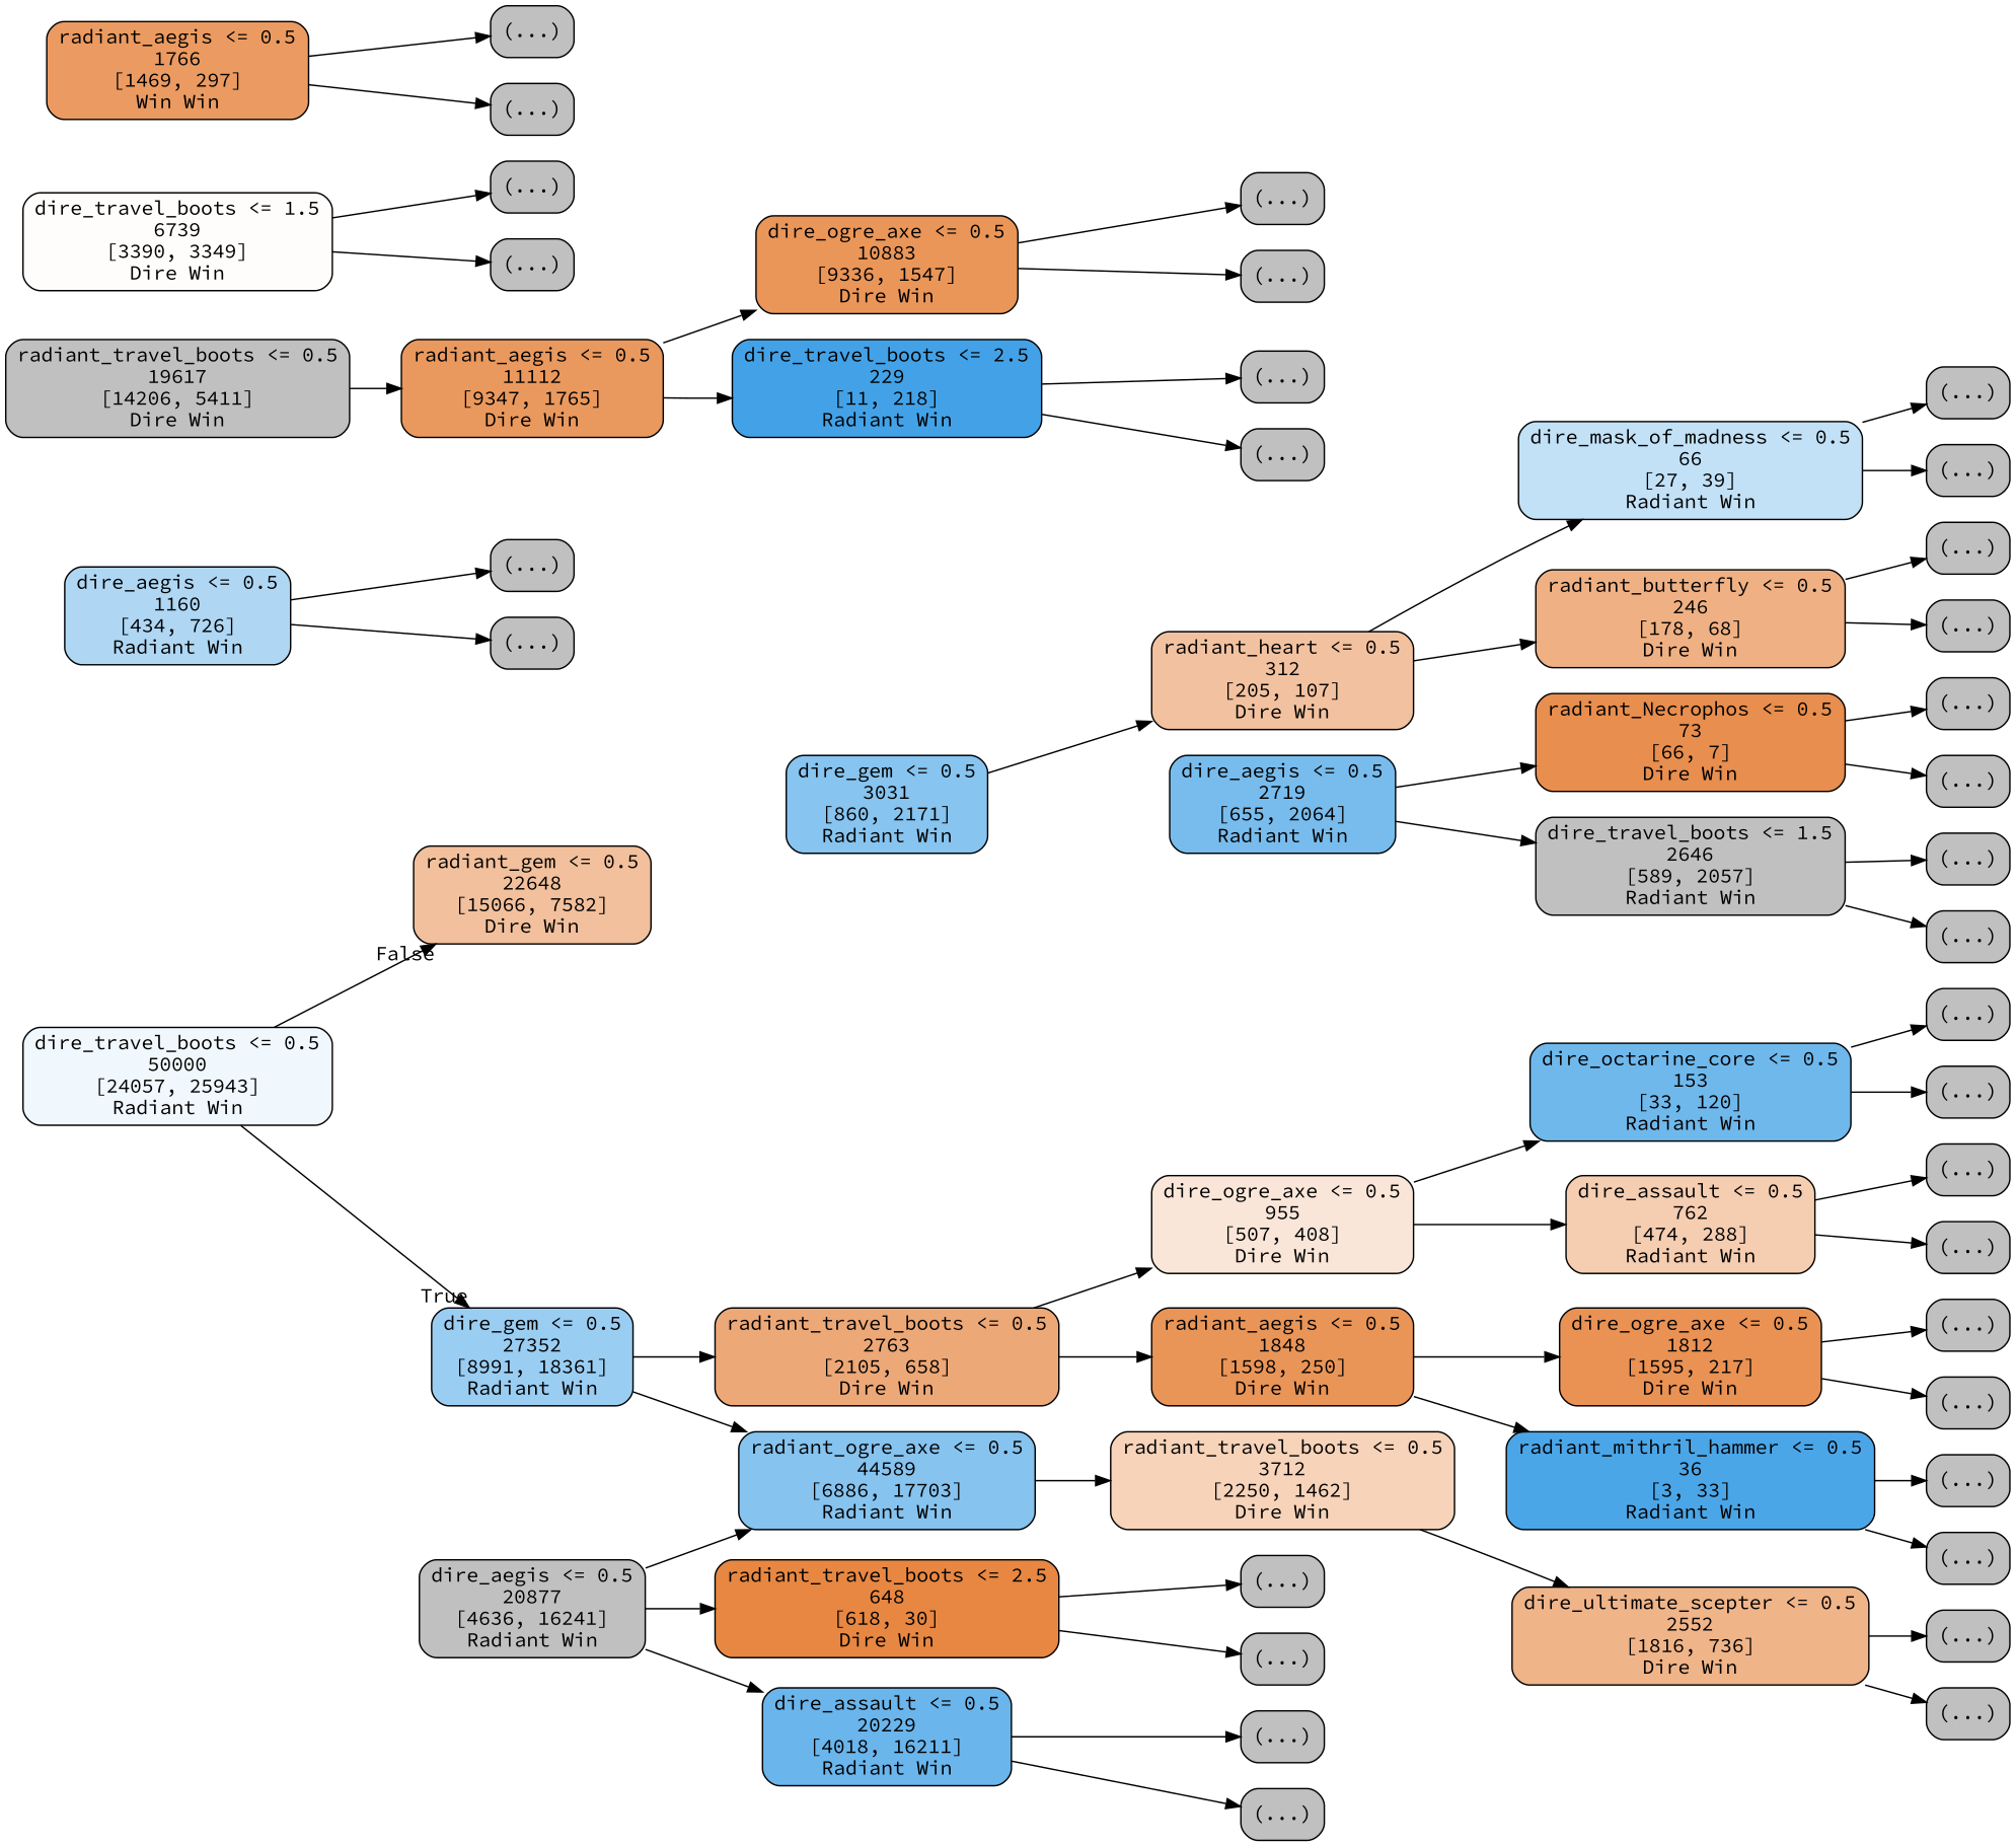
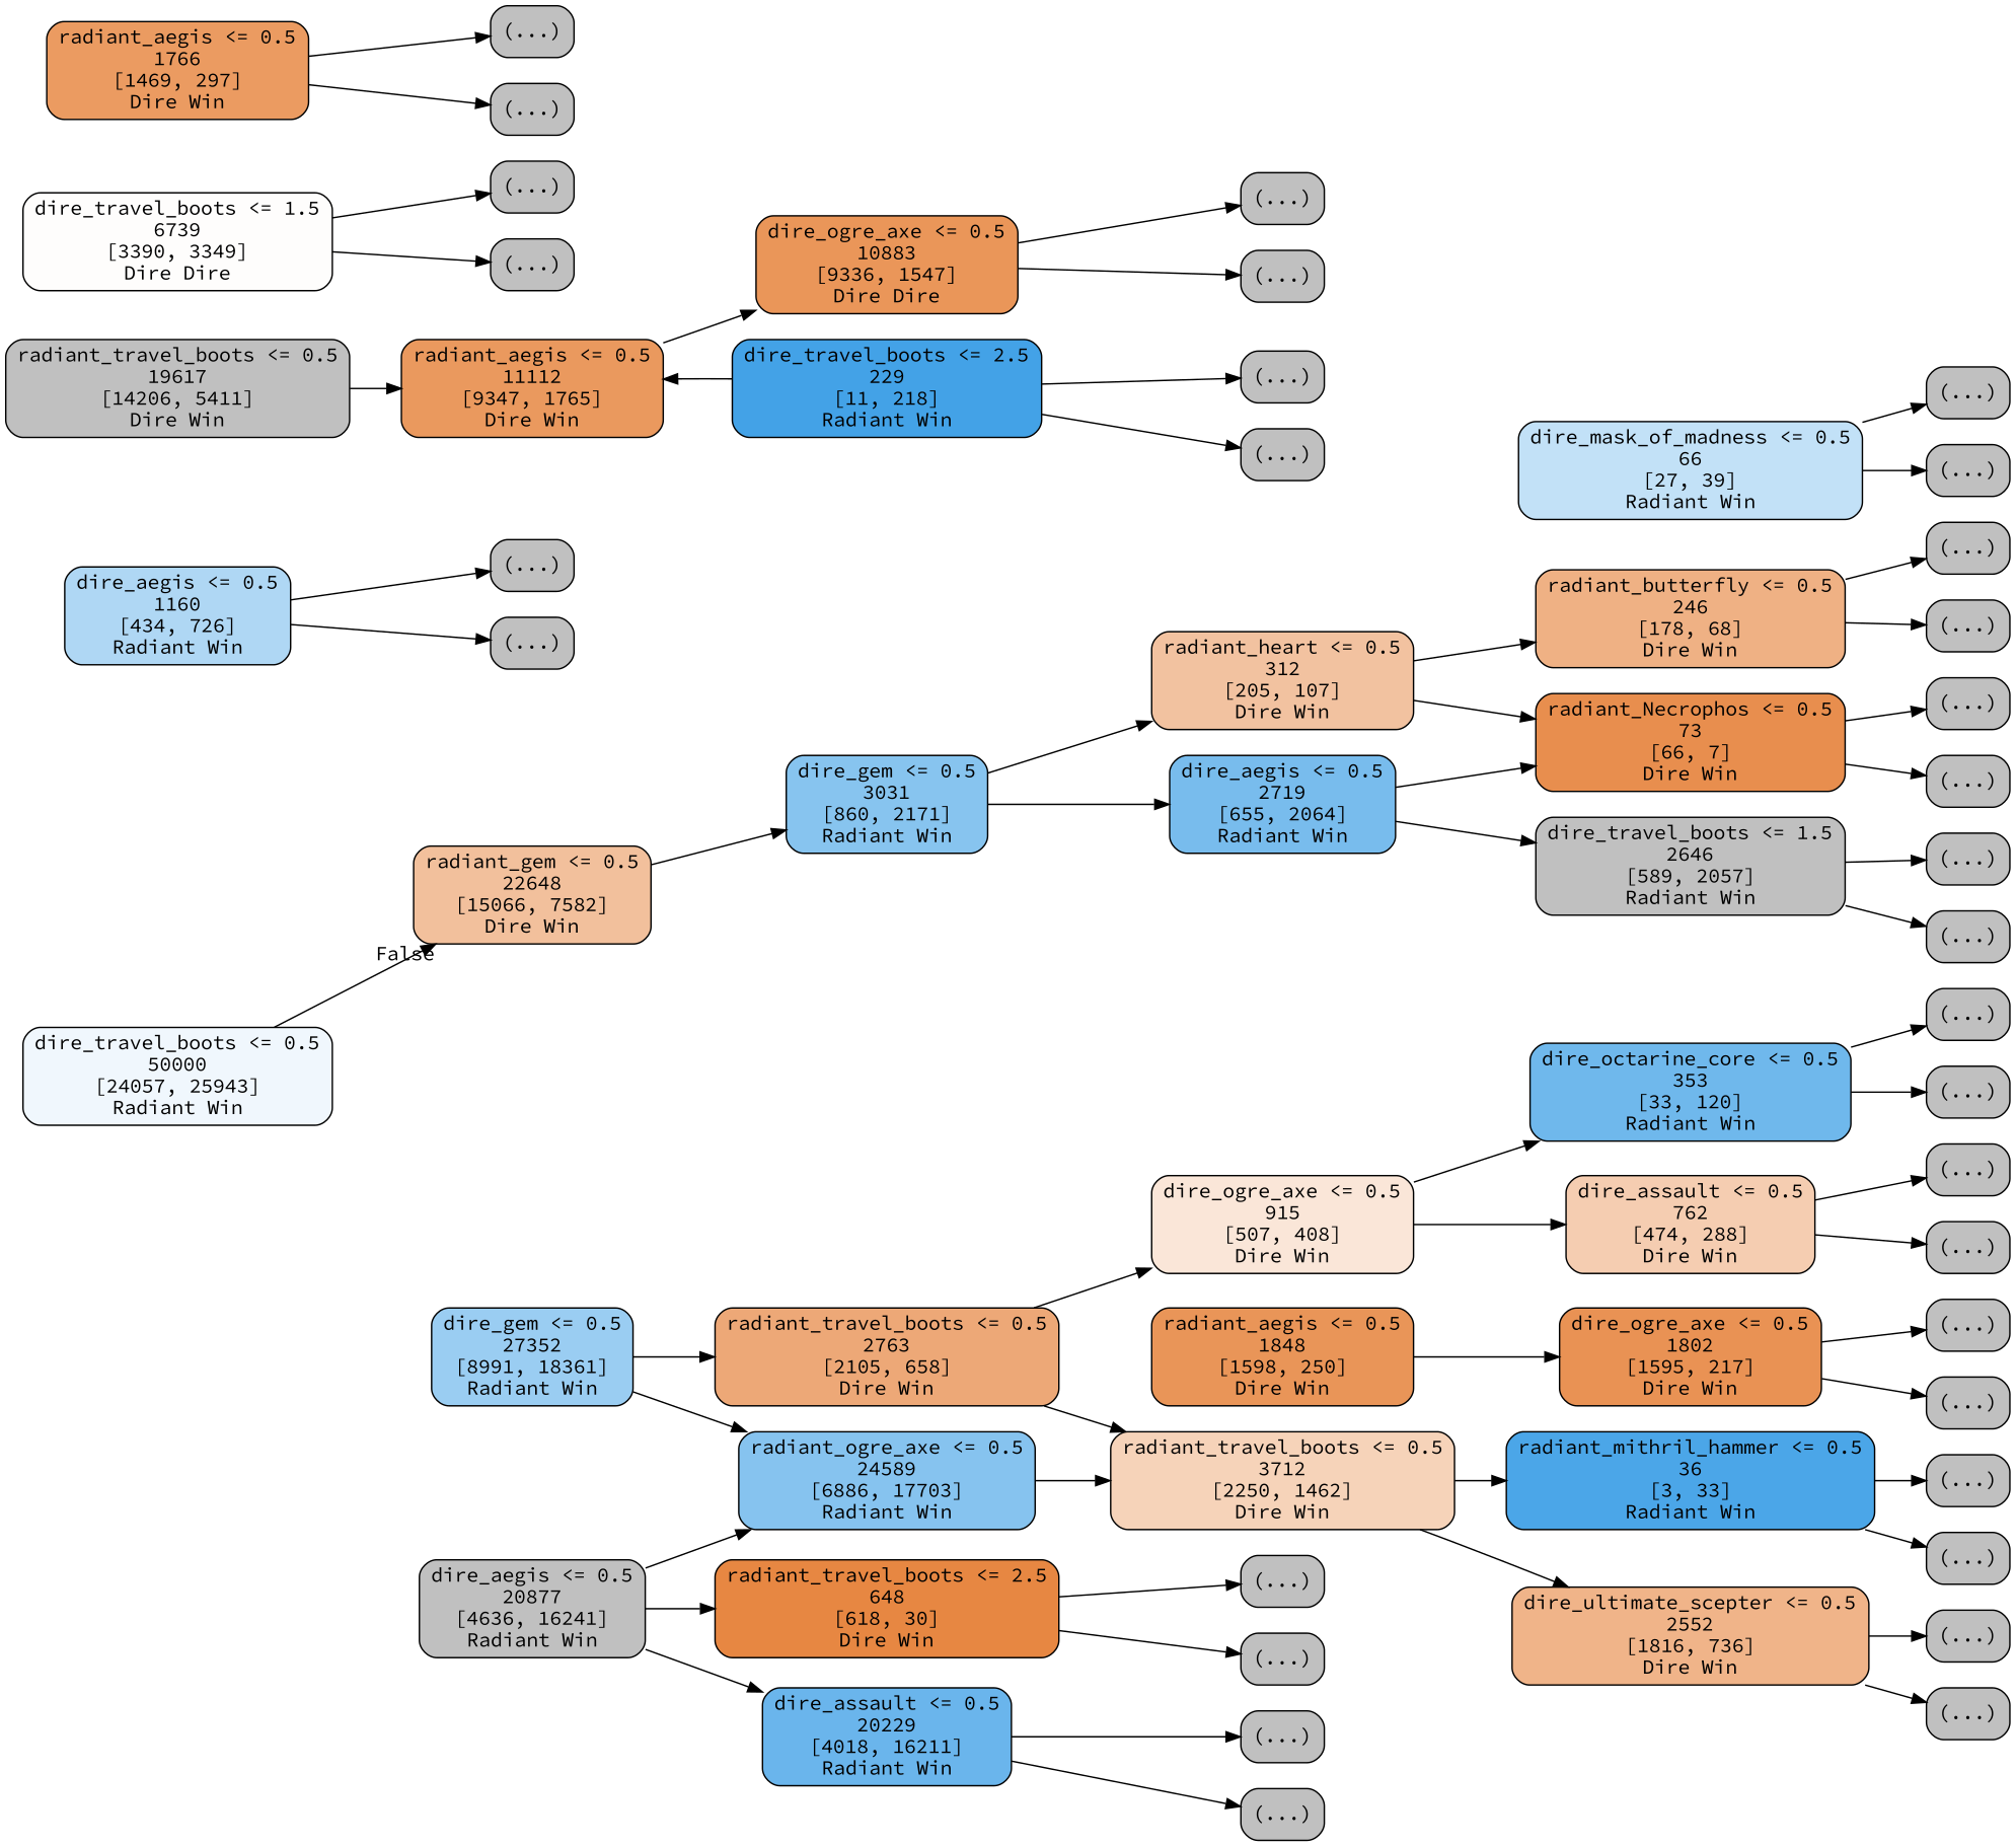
  digraph {
    fontname="Source Code Pro"
    rankdir=LR
    node [color=black fillcolor="#C0C0C0" fontname="Source Code Pro" shape=box style="filled, rounded"]
    edge [fontname="Source Code Pro"]
    n1 [fillcolor="#399de513" label="dire_travel_boots <= 0.5\n50000\n[24057, 25943]\nRadiant Win"]
    n2 [fillcolor="#399de582" label="dire_gem <= 0.5\n27352\n[8991, 18361]\nRadiant Win"]
    n3 [fillcolor="#e581397f" label="radiant_gem <= 0.5\n22648\n[15066, 7582]\nDire Win"]
-   n4 [fillcolor="#399de59c" label="radiant_ogre_axe <= 0.5\n44589\n[6886, 17703]\nRadiant Win"]
+   n4 [fillcolor="#399de59c" label="radiant_ogre_axe <= 0.5\n24589\n[6886, 17703]\nRadiant Win"]
    n5 [fillcolor="#e58139af" label="radiant_travel_boots <= 0.5\n2763\n[2105, 658]\nDire Win"]
    n6 [fillcolor="#399de59a" label="dire_gem <= 0.5\n3031\n[860, 2171]\nRadiant Win"]
    n7 [fillcolor="#e5813959" label="radiant_travel_boots <= 0.5\n3712\n[2250, 1462]\nDire Win"]
    n8 [fillcolor="#e58139d7" label="radiant_aegis <= 0.5\n1848\n[1598, 250]\nDire Win"]
-   n9 [fillcolor="#e5813932" label="dire_ogre_axe <= 0.5\n955\n[507, 408]\nDire Win"]
+   n9 [fillcolor="#e5813932" label="dire_ogre_axe <= 0.5\n915\n[507, 408]\nDire Win"]
    n10 [label="dire_aegis <= 0.5\n20877\n[4636, 16241]\nRadiant Win"]
    n11 [fillcolor="#399de5c0" label="dire_assault <= 0.5\n20229\n[4018, 16211]\nRadiant Win"]
    n12 [fillcolor="#e58139f3" label="radiant_travel_boots <= 2.5\n648\n[618, 30]\nDire Win"]
    n13 [fillcolor="#e5813998" label="dire_ultimate_scepter <= 0.5\n2552\n[1816, 736]\nDire Win"]
    n14 [label="(...)"]
    n15 [label="(...)"]
    n16 [label="(...)"]
    n17 [label="(...)"]
    n18 [label="(...)"]
    n19 [label="(...)"]
    n20 [fillcolor="#399de567" label="dire_aegis <= 0.5\n1160\n[434, 726]\nRadiant Win"]
    n21 [label="(...)"]
    n22 [label="(...)"]
-   n23 [fillcolor="#e58139dc" label="dire_ogre_axe <= 0.5\n1812\n[1595, 217]\nDire Win"]
+   n23 [fillcolor="#e58139dc" label="dire_ogre_axe <= 0.5\n1802\n[1595, 217]\nDire Win"]
    n24 [fillcolor="#399de5e8" label="radiant_mithril_hammer <= 0.5\n36\n[3, 33]\nRadiant Win"]
-   n25 [fillcolor="#e5813964" label="dire_assault <= 0.5\n762\n[474, 288]\nRadiant Win"]
-   n26 [fillcolor="#399de5b9" label="dire_octarine_core <= 0.5\n153\n[33, 120]\nRadiant Win"]
+   n25 [fillcolor="#e5813964" label="dire_assault <= 0.5\n762\n[474, 288]\nDire Win"]
+   n26 [fillcolor="#399de5b9" label="dire_octarine_core <= 0.5\n353\n[33, 120]\nRadiant Win"]
    n27 [label="(...)"]
    n28 [label="(...)"]
    n29 [label="(...)"]
    n30 [label="(...)"]
    n31 [label="(...)"]
    n32 [label="(...)"]
    n33 [label="(...)"]
    n34 [label="(...)"]
    n35 [label="radiant_travel_boots <= 0.5\n19617\n[14206, 5411]\nDire Win"]
    n36 [fillcolor="#e58139cf" label="radiant_aegis <= 0.5\n11112\n[9347, 1765]\nDire Win"]
    n37 [fillcolor="#399de5ae" label="dire_aegis <= 0.5\n2719\n[655, 2064]\nRadiant Win"]
    n38 [fillcolor="#e581397a" label="radiant_heart <= 0.5\n312\n[205, 107]\nDire Win"]
-   n39 [fillcolor="#e58139d5" label="dire_ogre_axe <= 0.5\n10883\n[9336, 1547]\nDire Win"]
+   n39 [fillcolor="#e58139d5" label="dire_ogre_axe <= 0.5\n10883\n[9336, 1547]\nDire Dire"]
    n40 [fillcolor="#399de5f2" label="dire_travel_boots <= 2.5\n229\n[11, 218]\nRadiant Win"]
    n41 [label="(...)"]
    n42 [label="(...)"]
    n43 [label="(...)"]
    n44 [label="(...)"]
-   n45 [fillcolor="#e5813903" label="dire_travel_boots <= 1.5\n6739\n[3390, 3349]\nDire Win"]
+   n45 [fillcolor="#e5813903" label="dire_travel_boots <= 1.5\n6739\n[3390, 3349]\nDire Dire"]
    n46 [label="(...)"]
    n47 [label="(...)"]
-   n48 [fillcolor="#e58139cb" label="radiant_aegis <= 0.5\n1766\n[1469, 297]\nWin Win"]
+   n48 [fillcolor="#e58139cb" label="radiant_aegis <= 0.5\n1766\n[1469, 297]\nDire Win"]
    n49 [label="(...)"]
    n50 [label="(...)"]
    n51 [label="dire_travel_boots <= 1.5\n2646\n[589, 2057]\nRadiant Win"]
    n52 [fillcolor="#e58139e4" label="radiant_Necrophos <= 0.5\n73\n[66, 7]\nDire Win"]
    n53 [fillcolor="#e581399e" label="radiant_butterfly <= 0.5\n246\n[178, 68]\nDire Win"]
    n54 [fillcolor="#399de54e" label="dire_mask_of_madness <= 0.5\n66\n[27, 39]\nRadiant Win"]
    n55 [label="(...)"]
    n56 [label="(...)"]
    n57 [label="(...)"]
    n58 [label="(...)"]
    n59 [label="(...)"]
    n60 [label="(...)"]
    n61 [label="(...)"]
    n62 [label="(...)"]
-   n1 -> n2 [headlabel=True labelangle=-45 labeldistance=2.5]
    n1 -> n3 [headlabel=False labelangle=45 labeldistance=2.5]
    n2 -> n4
    n2 -> n5
+   n3 -> n6
    n4 -> n7
-   n5 -> n8
+   n5 -> n7
    n5 -> n9
+   n6 -> n37
    n6 -> n38
    n7 -> n13
    n8 -> n23
-   n8 -> n24
+   n7 -> n24
    n9 -> n25
    n9 -> n26
    n10 -> n4
    n10 -> n11
    n10 -> n12
    n11 -> n14
    n11 -> n15
    n12 -> n16
    n12 -> n17
    n13 -> n18
    n13 -> n19
    n20 -> n21
    n20 -> n22
    n23 -> n27
    n23 -> n28
    n24 -> n29
    n24 -> n30
    n25 -> n31
    n25 -> n32
    n26 -> n33
    n26 -> n34
    n35 -> n36
    n36 -> n39
-   n36 -> n40
+   n40 -> n36
    n37 -> n51
    n37 -> n52
    n38 -> n53
-   n38 -> n54
+   n38 -> n52
    n39 -> n41
    n39 -> n42
    n40 -> n43
    n40 -> n44
    n45 -> n46
    n45 -> n47
    n48 -> n49
    n48 -> n50
    n51 -> n55
    n51 -> n56
    n52 -> n57
    n52 -> n58
    n53 -> n59
    n53 -> n60
    n54 -> n61
    n54 -> n62
  }
